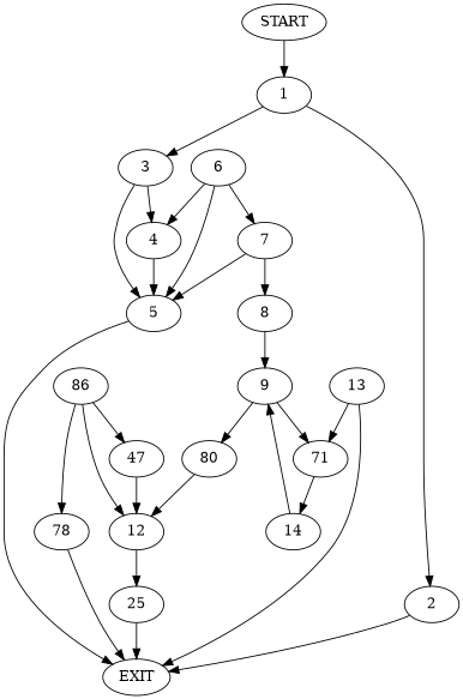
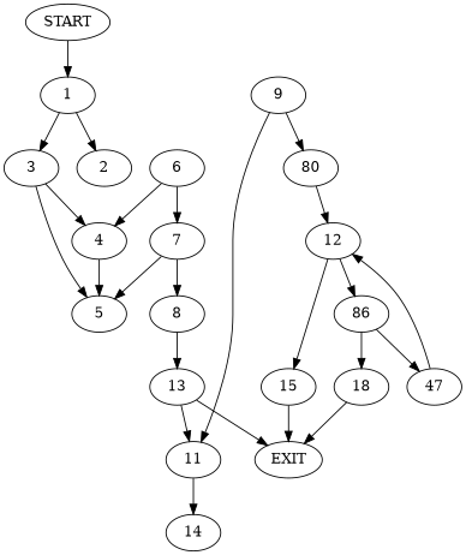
  digraph {
    n1 [label=START]
    1
    2
    3
    n5 [label=EXIT]
    4
    5
    6
    7
    8
    9
    n12 [label=80]
-   11 [label=71]
+   11
    12
    14
-   15 [label=25]
+   15
    n17 [label=86]
    13
    n19 [label=47]
-   18 [label=78]
+   18
    n1 -> 1
    1 -> 2
    1 -> 3
-   2 -> n5
    3 -> 4
    3 -> 5
    4 -> 5
-   5 -> n5
    6 -> 4
-   6 -> 5
    6 -> 7
    7 -> 5
    7 -> 8
-   8 -> 9
+   8 -> 13
    9 -> n12
    9 -> 11
    n12 -> 12
    11 -> 14
    12 -> 15
-   n17 -> 12
-   14 -> 9
+   12 -> n17
    15 -> n5
    n17 -> n19
    n17 -> 18
    13 -> n5
    13 -> 11
    n19 -> 12
    18 -> n5
  }
